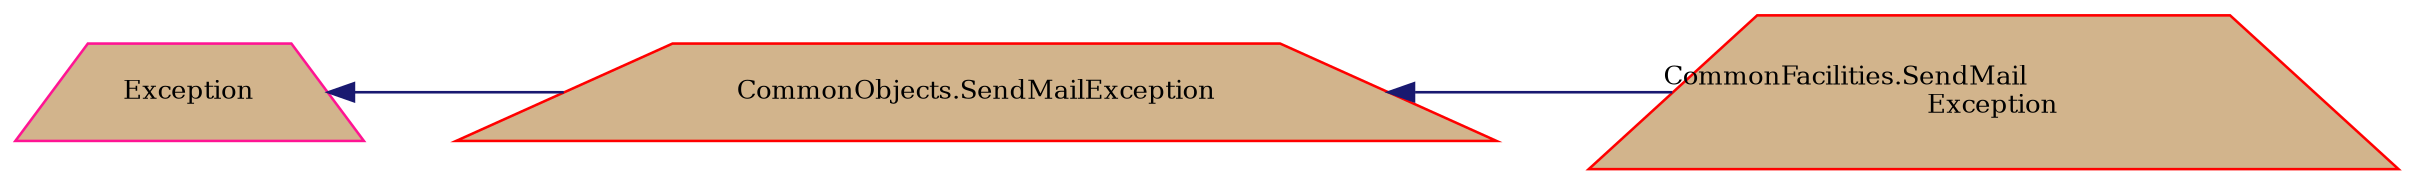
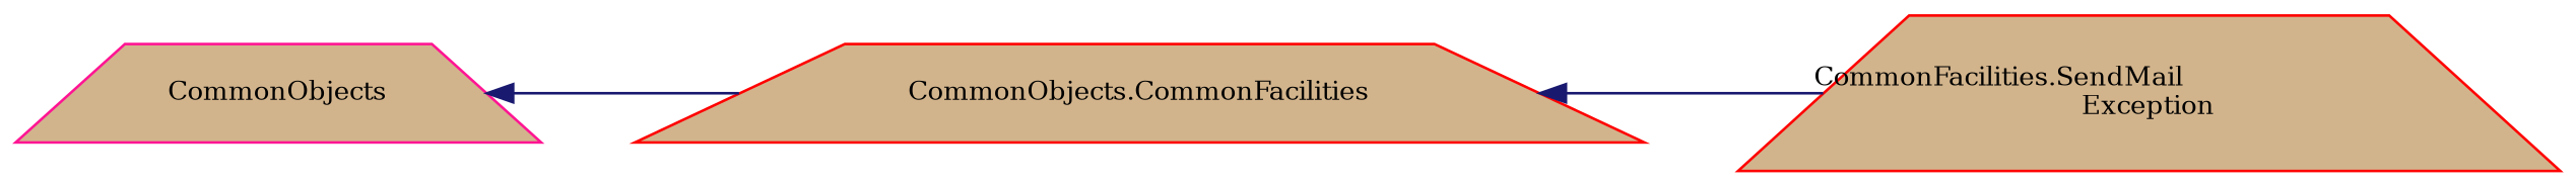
  digraph {
    fontname="DejaVu Serif"
    rankdir=LR
    node [color=red fillcolor=tan fontname="DejaVu Serif" fontsize=10 shape=trapezium style=filled]
    edge [color=midnightblue dir=back fontname="DejaVu Serif" fontsize=10 labelfontname="FreeSans.ttf" labelfontsize=10 style=solid]
-   n1 [color=deeppink height=0.2 label=Exception width=0.4]
-   n2 [height=0.2 label="CommonObjects.SendMailException" width=0.4]
+   n1 [color=deeppink height=0.2 label=CommonObjects width=0.4]
+   n2 [height=0.2 label="CommonObjects.CommonFacilities" width=0.4]
    n3 [height=0.2 label="CommonFacilities.SendMail\lException" width=0.4]
    n1 -> n2
    n2 -> n3
  }
